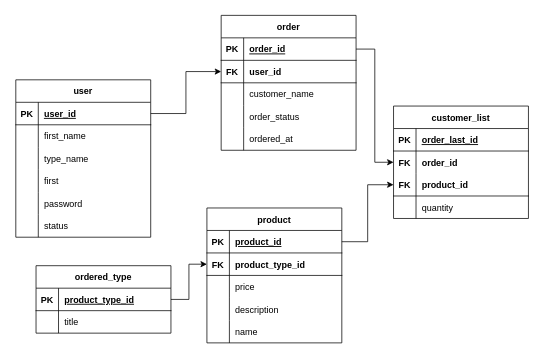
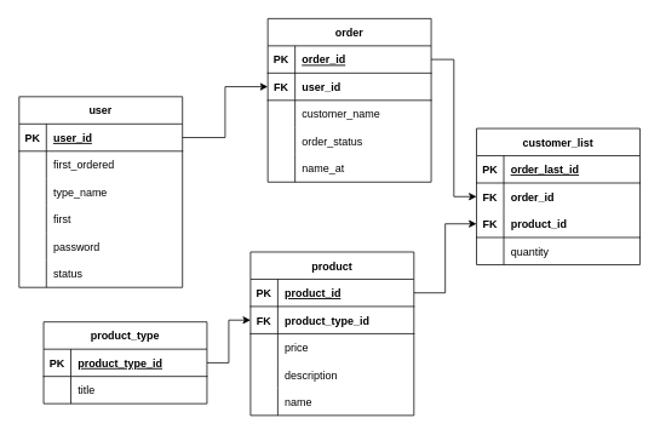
  <mxCell id="0" />
  <mxCell id="1" parent="0" />
  <mxCell id="2" value="user" style="shape=table;startSize=30;container=1;collapsible=1;childLayout=tableLayout;fixedRows=1;rowLines=0;fontStyle=1;align=center;resizeLast=1;" parent="1" vertex="1"><mxGeometry x="20" y="106" width="180" height="210" as="geometry" /></mxCell>
  <mxCell id="3" value="" style="shape=tableRow;horizontal=0;startSize=0;swimlaneHead=0;swimlaneBody=0;fillColor=none;collapsible=0;dropTarget=0;points=[[0,0.5],[1,0.5]];portConstraint=eastwest;top=0;left=0;right=0;bottom=1;" parent="2" vertex="1"><mxGeometry y="30" width="180" height="30" as="geometry" /></mxCell>
  <mxCell id="4" value="PK" style="shape=partialRectangle;connectable=0;fillColor=none;top=0;left=0;bottom=0;right=0;fontStyle=1;overflow=hidden;" parent="3" vertex="1"><mxGeometry width="30" height="30" as="geometry"><mxRectangle width="30" height="30" as="alternateBounds" /></mxGeometry></mxCell>
  <mxCell id="5" value="user_id" style="shape=partialRectangle;connectable=0;fillColor=none;top=0;left=0;bottom=0;right=0;align=left;spacingLeft=6;fontStyle=5;overflow=hidden;" parent="3" vertex="1"><mxGeometry x="30" width="150" height="30" as="geometry"><mxRectangle width="150" height="30" as="alternateBounds" /></mxGeometry></mxCell>
  <mxCell id="6" value="" style="shape=tableRow;horizontal=0;startSize=0;swimlaneHead=0;swimlaneBody=0;fillColor=none;collapsible=0;dropTarget=0;points=[[0,0.5],[1,0.5]];portConstraint=eastwest;top=0;left=0;right=0;bottom=0;" parent="2" vertex="1"><mxGeometry y="60" width="180" height="30" as="geometry" /></mxCell>
  <mxCell id="7" value="" style="shape=partialRectangle;connectable=0;fillColor=none;top=0;left=0;bottom=0;right=0;editable=1;overflow=hidden;" parent="6" vertex="1"><mxGeometry width="30" height="30" as="geometry"><mxRectangle width="30" height="30" as="alternateBounds" /></mxGeometry></mxCell>
- <mxCell id="8" value="first_name" style="shape=partialRectangle;connectable=0;fillColor=none;top=0;left=0;bottom=0;right=0;align=left;spacingLeft=6;overflow=hidden;" parent="6" vertex="1"><mxGeometry x="30" width="150" height="30" as="geometry"><mxRectangle width="150" height="30" as="alternateBounds" /></mxGeometry></mxCell>
+ <mxCell id="8" value="first_ordered" style="shape=partialRectangle;connectable=0;fillColor=none;top=0;left=0;bottom=0;right=0;align=left;spacingLeft=6;overflow=hidden;" parent="6" vertex="1"><mxGeometry x="30" width="150" height="30" as="geometry"><mxRectangle width="150" height="30" as="alternateBounds" /></mxGeometry></mxCell>
  <mxCell id="9" value="" style="shape=tableRow;horizontal=0;startSize=0;swimlaneHead=0;swimlaneBody=0;fillColor=none;collapsible=0;dropTarget=0;points=[[0,0.5],[1,0.5]];portConstraint=eastwest;top=0;left=0;right=0;bottom=0;" parent="2" vertex="1"><mxGeometry y="90" width="180" height="30" as="geometry" /></mxCell>
  <mxCell id="10" value="" style="shape=partialRectangle;connectable=0;fillColor=none;top=0;left=0;bottom=0;right=0;editable=1;overflow=hidden;" parent="9" vertex="1"><mxGeometry width="30" height="30" as="geometry"><mxRectangle width="30" height="30" as="alternateBounds" /></mxGeometry></mxCell>
  <mxCell id="11" value="type_name" style="shape=partialRectangle;connectable=0;fillColor=none;top=0;left=0;bottom=0;right=0;align=left;spacingLeft=6;overflow=hidden;" parent="9" vertex="1"><mxGeometry x="30" width="150" height="30" as="geometry"><mxRectangle width="150" height="30" as="alternateBounds" /></mxGeometry></mxCell>
  <mxCell id="12" value="" style="shape=tableRow;horizontal=0;startSize=0;swimlaneHead=0;swimlaneBody=0;fillColor=none;collapsible=0;dropTarget=0;points=[[0,0.5],[1,0.5]];portConstraint=eastwest;top=0;left=0;right=0;bottom=0;" parent="2" vertex="1"><mxGeometry y="120" width="180" height="30" as="geometry" /></mxCell>
  <mxCell id="13" value="" style="shape=partialRectangle;connectable=0;fillColor=none;top=0;left=0;bottom=0;right=0;editable=1;overflow=hidden;" parent="12" vertex="1"><mxGeometry width="30" height="30" as="geometry"><mxRectangle width="30" height="30" as="alternateBounds" /></mxGeometry></mxCell>
  <mxCell id="14" value="first" style="shape=partialRectangle;connectable=0;fillColor=none;top=0;left=0;bottom=0;right=0;align=left;spacingLeft=6;overflow=hidden;" parent="12" vertex="1"><mxGeometry x="30" width="150" height="30" as="geometry"><mxRectangle width="150" height="30" as="alternateBounds" /></mxGeometry></mxCell>
  <mxCell id="15" value="" style="shape=tableRow;horizontal=0;startSize=0;swimlaneHead=0;swimlaneBody=0;fillColor=none;collapsible=0;dropTarget=0;points=[[0,0.5],[1,0.5]];portConstraint=eastwest;top=0;left=0;right=0;bottom=0;" parent="2" vertex="1"><mxGeometry y="150" width="180" height="30" as="geometry" /></mxCell>
  <mxCell id="16" value="" style="shape=partialRectangle;connectable=0;fillColor=none;top=0;left=0;bottom=0;right=0;editable=1;overflow=hidden;" parent="15" vertex="1"><mxGeometry width="30" height="30" as="geometry"><mxRectangle width="30" height="30" as="alternateBounds" /></mxGeometry></mxCell>
  <mxCell id="17" value="password" style="shape=partialRectangle;connectable=0;fillColor=none;top=0;left=0;bottom=0;right=0;align=left;spacingLeft=6;overflow=hidden;" parent="15" vertex="1"><mxGeometry x="30" width="150" height="30" as="geometry"><mxRectangle width="150" height="30" as="alternateBounds" /></mxGeometry></mxCell>
  <mxCell id="18" value="" style="shape=tableRow;horizontal=0;startSize=0;swimlaneHead=0;swimlaneBody=0;fillColor=none;collapsible=0;dropTarget=0;points=[[0,0.5],[1,0.5]];portConstraint=eastwest;top=0;left=0;right=0;bottom=0;" parent="2" vertex="1"><mxGeometry y="180" width="180" height="30" as="geometry" /></mxCell>
  <mxCell id="19" value="" style="shape=partialRectangle;connectable=0;fillColor=none;top=0;left=0;bottom=0;right=0;editable=1;overflow=hidden;" parent="18" vertex="1"><mxGeometry width="30" height="30" as="geometry"><mxRectangle width="30" height="30" as="alternateBounds" /></mxGeometry></mxCell>
  <mxCell id="20" value="status" style="shape=partialRectangle;connectable=0;fillColor=none;top=0;left=0;bottom=0;right=0;align=left;spacingLeft=6;overflow=hidden;" parent="18" vertex="1"><mxGeometry x="30" width="150" height="30" as="geometry"><mxRectangle width="150" height="30" as="alternateBounds" /></mxGeometry></mxCell>
  <mxCell id="21" value="product" style="shape=table;startSize=30;container=1;collapsible=1;childLayout=tableLayout;fixedRows=1;rowLines=0;fontStyle=1;align=center;resizeLast=1;" parent="1" vertex="1"><mxGeometry x="275" y="277" width="180" height="180" as="geometry" /></mxCell>
  <mxCell id="22" value="" style="shape=tableRow;horizontal=0;startSize=0;swimlaneHead=0;swimlaneBody=0;fillColor=none;collapsible=0;dropTarget=0;points=[[0,0.5],[1,0.5]];portConstraint=eastwest;top=0;left=0;right=0;bottom=1;" parent="21" vertex="1"><mxGeometry y="30" width="180" height="30" as="geometry" /></mxCell>
  <mxCell id="23" value="PK" style="shape=partialRectangle;connectable=0;fillColor=none;top=0;left=0;bottom=0;right=0;fontStyle=1;overflow=hidden;" parent="22" vertex="1"><mxGeometry width="30" height="30" as="geometry"><mxRectangle width="30" height="30" as="alternateBounds" /></mxGeometry></mxCell>
  <mxCell id="24" value="product_id" style="shape=partialRectangle;connectable=0;fillColor=none;top=0;left=0;bottom=0;right=0;align=left;spacingLeft=6;fontStyle=5;overflow=hidden;" parent="22" vertex="1"><mxGeometry x="30" width="150" height="30" as="geometry"><mxRectangle width="150" height="30" as="alternateBounds" /></mxGeometry></mxCell>
  <mxCell id="25" value="" style="shape=tableRow;horizontal=0;startSize=0;swimlaneHead=0;swimlaneBody=0;fillColor=none;collapsible=0;dropTarget=0;points=[[0,0.5],[1,0.5]];portConstraint=eastwest;top=0;left=0;right=0;bottom=1;" parent="21" vertex="1"><mxGeometry y="60" width="180" height="30" as="geometry" /></mxCell>
  <mxCell id="26" value="FK" style="shape=partialRectangle;connectable=0;fillColor=none;top=0;left=0;bottom=0;right=0;editable=1;overflow=hidden;fontStyle=1" parent="25" vertex="1"><mxGeometry width="30" height="30" as="geometry"><mxRectangle width="30" height="30" as="alternateBounds" /></mxGeometry></mxCell>
  <mxCell id="27" value="product_type_id" style="shape=partialRectangle;connectable=0;fillColor=none;top=0;left=0;bottom=0;right=0;align=left;spacingLeft=6;overflow=hidden;fontStyle=1" parent="25" vertex="1"><mxGeometry x="30" width="150" height="30" as="geometry"><mxRectangle width="150" height="30" as="alternateBounds" /></mxGeometry></mxCell>
  <mxCell id="28" value="" style="shape=tableRow;horizontal=0;startSize=0;swimlaneHead=0;swimlaneBody=0;fillColor=none;collapsible=0;dropTarget=0;points=[[0,0.5],[1,0.5]];portConstraint=eastwest;top=0;left=0;right=0;bottom=0;" parent="21" vertex="1"><mxGeometry y="90" width="180" height="30" as="geometry" /></mxCell>
  <mxCell id="29" value="" style="shape=partialRectangle;connectable=0;fillColor=none;top=0;left=0;bottom=0;right=0;editable=1;overflow=hidden;" parent="28" vertex="1"><mxGeometry width="30" height="30" as="geometry"><mxRectangle width="30" height="30" as="alternateBounds" /></mxGeometry></mxCell>
  <mxCell id="30" value="price" style="shape=partialRectangle;connectable=0;fillColor=none;top=0;left=0;bottom=0;right=0;align=left;spacingLeft=6;overflow=hidden;" parent="28" vertex="1"><mxGeometry x="30" width="150" height="30" as="geometry"><mxRectangle width="150" height="30" as="alternateBounds" /></mxGeometry></mxCell>
  <mxCell id="31" value="" style="shape=tableRow;horizontal=0;startSize=0;swimlaneHead=0;swimlaneBody=0;fillColor=none;collapsible=0;dropTarget=0;points=[[0,0.5],[1,0.5]];portConstraint=eastwest;top=0;left=0;right=0;bottom=0;" parent="21" vertex="1"><mxGeometry y="120" width="180" height="30" as="geometry" /></mxCell>
  <mxCell id="32" value="" style="shape=partialRectangle;connectable=0;fillColor=none;top=0;left=0;bottom=0;right=0;editable=1;overflow=hidden;" parent="31" vertex="1"><mxGeometry width="30" height="30" as="geometry"><mxRectangle width="30" height="30" as="alternateBounds" /></mxGeometry></mxCell>
  <mxCell id="33" value="description" style="shape=partialRectangle;connectable=0;fillColor=none;top=0;left=0;bottom=0;right=0;align=left;spacingLeft=6;overflow=hidden;" parent="31" vertex="1"><mxGeometry x="30" width="150" height="30" as="geometry"><mxRectangle width="150" height="30" as="alternateBounds" /></mxGeometry></mxCell>
  <mxCell id="34" value="" style="shape=tableRow;horizontal=0;startSize=0;swimlaneHead=0;swimlaneBody=0;fillColor=none;collapsible=0;dropTarget=0;points=[[0,0.5],[1,0.5]];portConstraint=eastwest;top=0;left=0;right=0;bottom=0;" parent="21" vertex="1"><mxGeometry y="150" width="180" height="30" as="geometry" /></mxCell>
  <mxCell id="35" value="" style="shape=partialRectangle;connectable=0;fillColor=none;top=0;left=0;bottom=0;right=0;editable=1;overflow=hidden;" parent="34" vertex="1"><mxGeometry width="30" height="30" as="geometry"><mxRectangle width="30" height="30" as="alternateBounds" /></mxGeometry></mxCell>
  <mxCell id="36" value="name" style="shape=partialRectangle;connectable=0;fillColor=none;top=0;left=0;bottom=0;right=0;align=left;spacingLeft=6;overflow=hidden;" parent="34" vertex="1"><mxGeometry x="30" width="150" height="30" as="geometry"><mxRectangle width="150" height="30" as="alternateBounds" /></mxGeometry></mxCell>
  <mxCell id="37" value="order" style="shape=table;startSize=30;container=1;collapsible=1;childLayout=tableLayout;fixedRows=1;rowLines=0;fontStyle=1;align=center;resizeLast=1;" parent="1" vertex="1"><mxGeometry x="294" y="20" width="180" height="180" as="geometry" /></mxCell>
  <mxCell id="38" value="" style="shape=tableRow;horizontal=0;startSize=0;swimlaneHead=0;swimlaneBody=0;fillColor=none;collapsible=0;dropTarget=0;points=[[0,0.5],[1,0.5]];portConstraint=eastwest;top=0;left=0;right=0;bottom=1;" parent="37" vertex="1"><mxGeometry y="30" width="180" height="30" as="geometry" /></mxCell>
  <mxCell id="39" value="PK" style="shape=partialRectangle;connectable=0;fillColor=none;top=0;left=0;bottom=0;right=0;fontStyle=1;overflow=hidden;" parent="38" vertex="1"><mxGeometry width="30" height="30" as="geometry"><mxRectangle width="30" height="30" as="alternateBounds" /></mxGeometry></mxCell>
  <mxCell id="40" value="order_id" style="shape=partialRectangle;connectable=0;fillColor=none;top=0;left=0;bottom=0;right=0;align=left;spacingLeft=6;fontStyle=5;overflow=hidden;" parent="38" vertex="1"><mxGeometry x="30" width="150" height="30" as="geometry"><mxRectangle width="150" height="30" as="alternateBounds" /></mxGeometry></mxCell>
  <mxCell id="41" value="" style="shape=tableRow;horizontal=0;startSize=0;swimlaneHead=0;swimlaneBody=0;fillColor=none;collapsible=0;dropTarget=0;points=[[0,0.5],[1,0.5]];portConstraint=eastwest;top=0;left=0;right=0;bottom=1;" parent="37" vertex="1"><mxGeometry y="60" width="180" height="30" as="geometry" /></mxCell>
  <mxCell id="42" value="FK" style="shape=partialRectangle;connectable=0;fillColor=none;top=0;left=0;bottom=0;right=0;editable=1;overflow=hidden;fontStyle=1" parent="41" vertex="1"><mxGeometry width="30" height="30" as="geometry"><mxRectangle width="30" height="30" as="alternateBounds" /></mxGeometry></mxCell>
  <mxCell id="43" value="user_id" style="shape=partialRectangle;connectable=0;fillColor=none;top=0;left=0;bottom=0;right=0;align=left;spacingLeft=6;overflow=hidden;fontStyle=1" parent="41" vertex="1"><mxGeometry x="30" width="150" height="30" as="geometry"><mxRectangle width="150" height="30" as="alternateBounds" /></mxGeometry></mxCell>
  <mxCell id="44" value="" style="shape=tableRow;horizontal=0;startSize=0;swimlaneHead=0;swimlaneBody=0;fillColor=none;collapsible=0;dropTarget=0;points=[[0,0.5],[1,0.5]];portConstraint=eastwest;top=0;left=0;right=0;bottom=0;" parent="37" vertex="1"><mxGeometry y="90" width="180" height="30" as="geometry" /></mxCell>
  <mxCell id="45" value="" style="shape=partialRectangle;connectable=0;fillColor=none;top=0;left=0;bottom=0;right=0;editable=1;overflow=hidden;" parent="44" vertex="1"><mxGeometry width="30" height="30" as="geometry"><mxRectangle width="30" height="30" as="alternateBounds" /></mxGeometry></mxCell>
  <mxCell id="46" value="customer_name" style="shape=partialRectangle;connectable=0;fillColor=none;top=0;left=0;bottom=0;right=0;align=left;spacingLeft=6;overflow=hidden;" parent="44" vertex="1"><mxGeometry x="30" width="150" height="30" as="geometry"><mxRectangle width="150" height="30" as="alternateBounds" /></mxGeometry></mxCell>
  <mxCell id="47" value="" style="shape=tableRow;horizontal=0;startSize=0;swimlaneHead=0;swimlaneBody=0;fillColor=none;collapsible=0;dropTarget=0;points=[[0,0.5],[1,0.5]];portConstraint=eastwest;top=0;left=0;right=0;bottom=0;" parent="37" vertex="1"><mxGeometry y="120" width="180" height="30" as="geometry" /></mxCell>
  <mxCell id="48" value="" style="shape=partialRectangle;connectable=0;fillColor=none;top=0;left=0;bottom=0;right=0;editable=1;overflow=hidden;" parent="47" vertex="1"><mxGeometry width="30" height="30" as="geometry"><mxRectangle width="30" height="30" as="alternateBounds" /></mxGeometry></mxCell>
  <mxCell id="49" value="order_status" style="shape=partialRectangle;connectable=0;fillColor=none;top=0;left=0;bottom=0;right=0;align=left;spacingLeft=6;overflow=hidden;" parent="47" vertex="1"><mxGeometry x="30" width="150" height="30" as="geometry"><mxRectangle width="150" height="30" as="alternateBounds" /></mxGeometry></mxCell>
  <mxCell id="50" value="" style="shape=tableRow;horizontal=0;startSize=0;swimlaneHead=0;swimlaneBody=0;fillColor=none;collapsible=0;dropTarget=0;points=[[0,0.5],[1,0.5]];portConstraint=eastwest;top=0;left=0;right=0;bottom=0;" parent="37" vertex="1"><mxGeometry y="150" width="180" height="30" as="geometry" /></mxCell>
  <mxCell id="51" value="" style="shape=partialRectangle;connectable=0;fillColor=none;top=0;left=0;bottom=0;right=0;editable=1;overflow=hidden;" parent="50" vertex="1"><mxGeometry width="30" height="30" as="geometry"><mxRectangle width="30" height="30" as="alternateBounds" /></mxGeometry></mxCell>
- <mxCell id="52" value="ordered_at" style="shape=partialRectangle;connectable=0;fillColor=none;top=0;left=0;bottom=0;right=0;align=left;spacingLeft=6;overflow=hidden;" parent="50" vertex="1"><mxGeometry x="30" width="150" height="30" as="geometry"><mxRectangle width="150" height="30" as="alternateBounds" /></mxGeometry></mxCell>
+ <mxCell id="52" value="name_at" style="shape=partialRectangle;connectable=0;fillColor=none;top=0;left=0;bottom=0;right=0;align=left;spacingLeft=6;overflow=hidden;" parent="50" vertex="1"><mxGeometry x="30" width="150" height="30" as="geometry"><mxRectangle width="150" height="30" as="alternateBounds" /></mxGeometry></mxCell>
  <mxCell id="53" value="customer_list" style="shape=table;startSize=30;container=1;collapsible=1;childLayout=tableLayout;fixedRows=1;rowLines=0;fontStyle=1;align=center;resizeLast=1;" parent="1" vertex="1"><mxGeometry x="524" y="141" width="180" height="150" as="geometry" /></mxCell>
  <mxCell id="54" value="" style="shape=tableRow;horizontal=0;startSize=0;swimlaneHead=0;swimlaneBody=0;fillColor=none;collapsible=0;dropTarget=0;points=[[0,0.5],[1,0.5]];portConstraint=eastwest;top=0;left=0;right=0;bottom=1;" parent="53" vertex="1"><mxGeometry y="30" width="180" height="30" as="geometry" /></mxCell>
  <mxCell id="55" value="PK" style="shape=partialRectangle;connectable=0;fillColor=none;top=0;left=0;bottom=0;right=0;fontStyle=1;overflow=hidden;" parent="54" vertex="1"><mxGeometry width="30" height="30" as="geometry"><mxRectangle width="30" height="30" as="alternateBounds" /></mxGeometry></mxCell>
  <mxCell id="56" value="order_last_id" style="shape=partialRectangle;connectable=0;fillColor=none;top=0;left=0;bottom=0;right=0;align=left;spacingLeft=6;fontStyle=5;overflow=hidden;" parent="54" vertex="1"><mxGeometry x="30" width="150" height="30" as="geometry"><mxRectangle width="150" height="30" as="alternateBounds" /></mxGeometry></mxCell>
  <mxCell id="57" value="" style="shape=tableRow;horizontal=0;startSize=0;swimlaneHead=0;swimlaneBody=0;fillColor=none;collapsible=0;dropTarget=0;points=[[0,0.5],[1,0.5]];portConstraint=eastwest;top=0;left=0;right=0;bottom=0;fontStyle=1" parent="53" vertex="1"><mxGeometry y="60" width="180" height="30" as="geometry" /></mxCell>
  <mxCell id="58" value="FK" style="shape=partialRectangle;connectable=0;fillColor=none;top=0;left=0;bottom=0;right=0;editable=1;overflow=hidden;fontStyle=1" parent="57" vertex="1"><mxGeometry width="30" height="30" as="geometry"><mxRectangle width="30" height="30" as="alternateBounds" /></mxGeometry></mxCell>
  <mxCell id="59" value="order_id" style="shape=partialRectangle;connectable=0;fillColor=none;top=0;left=0;bottom=0;right=0;align=left;spacingLeft=6;overflow=hidden;fontStyle=1" parent="57" vertex="1"><mxGeometry x="30" width="150" height="30" as="geometry"><mxRectangle width="150" height="30" as="alternateBounds" /></mxGeometry></mxCell>
  <mxCell id="60" value="" style="shape=tableRow;horizontal=0;startSize=0;swimlaneHead=0;swimlaneBody=0;fillColor=none;collapsible=0;dropTarget=0;points=[[0,0.5],[1,0.5]];portConstraint=eastwest;top=0;left=0;right=0;bottom=1;fontStyle=1" parent="53" vertex="1"><mxGeometry y="90" width="180" height="30" as="geometry" /></mxCell>
  <mxCell id="61" value="FK" style="shape=partialRectangle;connectable=0;fillColor=none;top=0;left=0;bottom=0;right=0;editable=1;overflow=hidden;fontStyle=1" parent="60" vertex="1"><mxGeometry width="30" height="30" as="geometry"><mxRectangle width="30" height="30" as="alternateBounds" /></mxGeometry></mxCell>
  <mxCell id="62" value="product_id" style="shape=partialRectangle;connectable=0;fillColor=none;top=0;left=0;bottom=0;right=0;align=left;spacingLeft=6;overflow=hidden;fontStyle=1" parent="60" vertex="1"><mxGeometry x="30" width="150" height="30" as="geometry"><mxRectangle width="150" height="30" as="alternateBounds" /></mxGeometry></mxCell>
  <mxCell id="63" value="" style="shape=tableRow;horizontal=0;startSize=0;swimlaneHead=0;swimlaneBody=0;fillColor=none;collapsible=0;dropTarget=0;points=[[0,0.5],[1,0.5]];portConstraint=eastwest;top=0;left=0;right=0;bottom=0;" parent="53" vertex="1"><mxGeometry y="120" width="180" height="30" as="geometry" /></mxCell>
  <mxCell id="64" value="" style="shape=partialRectangle;connectable=0;fillColor=none;top=0;left=0;bottom=0;right=0;editable=1;overflow=hidden;" parent="63" vertex="1"><mxGeometry width="30" height="30" as="geometry"><mxRectangle width="30" height="30" as="alternateBounds" /></mxGeometry></mxCell>
  <mxCell id="65" value="quantity" style="shape=partialRectangle;connectable=0;fillColor=none;top=0;left=0;bottom=0;right=0;align=left;spacingLeft=6;overflow=hidden;" parent="63" vertex="1"><mxGeometry x="30" width="150" height="30" as="geometry"><mxRectangle width="150" height="30" as="alternateBounds" /></mxGeometry></mxCell>
  <mxCell id="66" style="edgeStyle=orthogonalEdgeStyle;rounded=0;orthogonalLoop=1;jettySize=auto;html=1;entryX=0;entryY=0.5;entryDx=0;entryDy=0;" parent="1" source="22" target="60" edge="1"><mxGeometry relative="1" as="geometry" /></mxCell>
  <mxCell id="67" style="edgeStyle=orthogonalEdgeStyle;rounded=0;orthogonalLoop=1;jettySize=auto;html=1;entryX=0;entryY=0.5;entryDx=0;entryDy=0;" parent="1" source="38" target="57" edge="1"><mxGeometry relative="1" as="geometry" /></mxCell>
  <mxCell id="68" style="edgeStyle=orthogonalEdgeStyle;rounded=0;orthogonalLoop=1;jettySize=auto;html=1;entryX=0;entryY=0.5;entryDx=0;entryDy=0;" parent="1" source="3" target="41" edge="1"><mxGeometry relative="1" as="geometry" /></mxCell>
- <mxCell id="69" value="ordered_type" style="shape=table;startSize=30;container=1;collapsible=1;childLayout=tableLayout;fixedRows=1;rowLines=0;fontStyle=1;align=center;resizeLast=1;" parent="1" vertex="1"><mxGeometry x="47" y="354" width="180" height="90" as="geometry" /></mxCell>
+ <mxCell id="69" value="product_type" style="shape=table;startSize=30;container=1;collapsible=1;childLayout=tableLayout;fixedRows=1;rowLines=0;fontStyle=1;align=center;resizeLast=1;" parent="1" vertex="1"><mxGeometry x="47" y="354" width="180" height="90" as="geometry" /></mxCell>
  <mxCell id="70" value="" style="shape=tableRow;horizontal=0;startSize=0;swimlaneHead=0;swimlaneBody=0;fillColor=none;collapsible=0;dropTarget=0;points=[[0,0.5],[1,0.5]];portConstraint=eastwest;top=0;left=0;right=0;bottom=1;" parent="69" vertex="1"><mxGeometry y="30" width="180" height="30" as="geometry" /></mxCell>
  <mxCell id="71" value="PK" style="shape=partialRectangle;connectable=0;fillColor=none;top=0;left=0;bottom=0;right=0;fontStyle=1;overflow=hidden;" parent="70" vertex="1"><mxGeometry width="30" height="30" as="geometry"><mxRectangle width="30" height="30" as="alternateBounds" /></mxGeometry></mxCell>
  <mxCell id="72" value="product_type_id" style="shape=partialRectangle;connectable=0;fillColor=none;top=0;left=0;bottom=0;right=0;align=left;spacingLeft=6;fontStyle=5;overflow=hidden;" parent="70" vertex="1"><mxGeometry x="30" width="150" height="30" as="geometry"><mxRectangle width="150" height="30" as="alternateBounds" /></mxGeometry></mxCell>
  <mxCell id="73" value="" style="shape=tableRow;horizontal=0;startSize=0;swimlaneHead=0;swimlaneBody=0;fillColor=none;collapsible=0;dropTarget=0;points=[[0,0.5],[1,0.5]];portConstraint=eastwest;top=0;left=0;right=0;bottom=0;" parent="69" vertex="1"><mxGeometry y="60" width="180" height="30" as="geometry" /></mxCell>
  <mxCell id="74" value="" style="shape=partialRectangle;connectable=0;fillColor=none;top=0;left=0;bottom=0;right=0;editable=1;overflow=hidden;" parent="73" vertex="1"><mxGeometry width="30" height="30" as="geometry"><mxRectangle width="30" height="30" as="alternateBounds" /></mxGeometry></mxCell>
  <mxCell id="75" value="title" style="shape=partialRectangle;connectable=0;fillColor=none;top=0;left=0;bottom=0;right=0;align=left;spacingLeft=6;overflow=hidden;" parent="73" vertex="1"><mxGeometry x="30" width="150" height="30" as="geometry"><mxRectangle width="150" height="30" as="alternateBounds" /></mxGeometry></mxCell>
  <mxCell id="76" style="edgeStyle=orthogonalEdgeStyle;rounded=0;orthogonalLoop=1;jettySize=auto;html=1;" parent="1" source="70" target="25" edge="1"><mxGeometry relative="1" as="geometry" /></mxCell>
